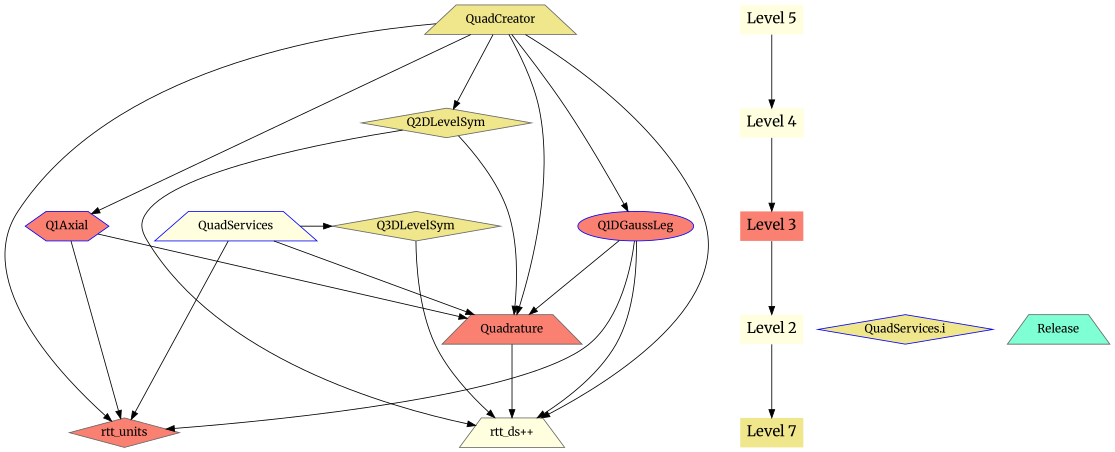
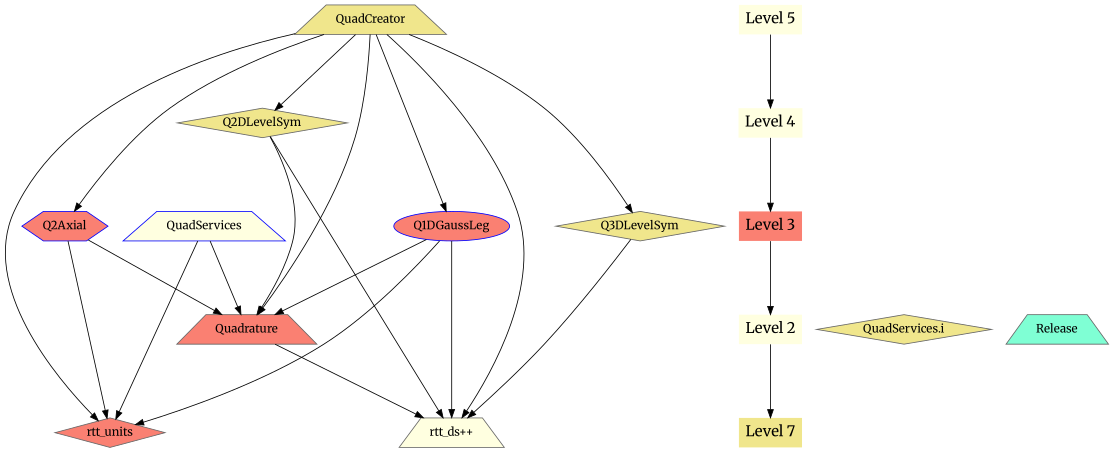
  digraph {
    fontname=Merriweather
    ranksep=1.25
    node [color=gray40 fillcolor=lightyellow fontname=Merriweather shape=trapezium style=filled]
    edge [fontname=Merriweather]
    n1 [label="rtt_ds++"]
    n2 [fillcolor=salmon label=rtt_units shape=diamond]
    n3 [color=blue fillcolor=khaki fontsize=18 label="Level 7" shape=plaintext]
-   n4 [color=blue fillcolor=khaki label="QuadServices.i" shape=diamond]
+   n4 [fillcolor=khaki label="QuadServices.i" shape=diamond]
    n5 [fillcolor=salmon label=Quadrature]
    n6 [fillcolor=aquamarine label=Release]
    n7 [fontsize=18 label="Level 2" shape=plaintext]
    n8 [color=blue fillcolor=salmon label=Q1DGaussLeg shape=ellipse]
    n9 [color=blue label=QuadServices]
    n10 [fillcolor=khaki label=Q3DLevelSym shape=diamond]
-   n11 [color=blue fillcolor=salmon label=Q1Axial shape=hexagon]
+   n11 [color=blue fillcolor=salmon label=Q2Axial shape=hexagon]
    n12 [color=blue fillcolor=salmon fontsize=18 label="Level 3" shape=plaintext]
    n13 [fillcolor=khaki label=Q2DLevelSym shape=diamond]
    n14 [color=blue fontsize=18 label="Level 4" shape=plaintext]
    n15 [fillcolor=khaki label=QuadCreator]
    n16 [fontsize=18 label="Level 5" shape=plaintext]
    subgraph sub_1 {
      rank=same
      n1
      n2
      n3
    }
    subgraph sub_2 {
      rank=same
      n4
      n5
      n6
      n7
    }
    subgraph sub_3 {
      rank=same
      n8
      n9
      n10
      n11
      n12
    }
    subgraph sub_4 {
      rank=same
      n13
      n14
    }
    subgraph sub_5 {
      rank=same
      n15
      n16
    }
    n5 -> n1
    n7 -> n3
    n8 -> n1
    n8 -> n2
    n8 -> n5
    n9 -> n2
    n9 -> n5
    n10 -> n1
    n11 -> n2
    n11 -> n5
    n12 -> n7
    n13 -> n1
    n13 -> n5
    n14 -> n12
    n15 -> n1
    n15 -> n2
    n15 -> n5
    n15 -> n8
-   n9 -> n10
+   n15 -> n10
    n15 -> n11
    n15 -> n13
    n16 -> n14
  }
